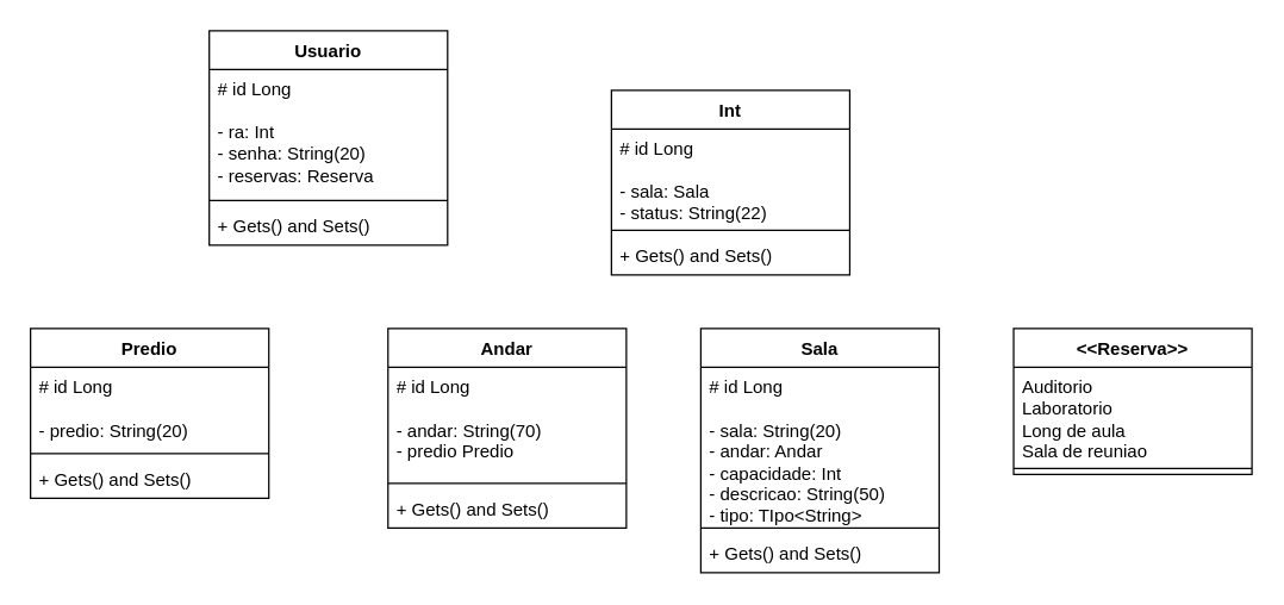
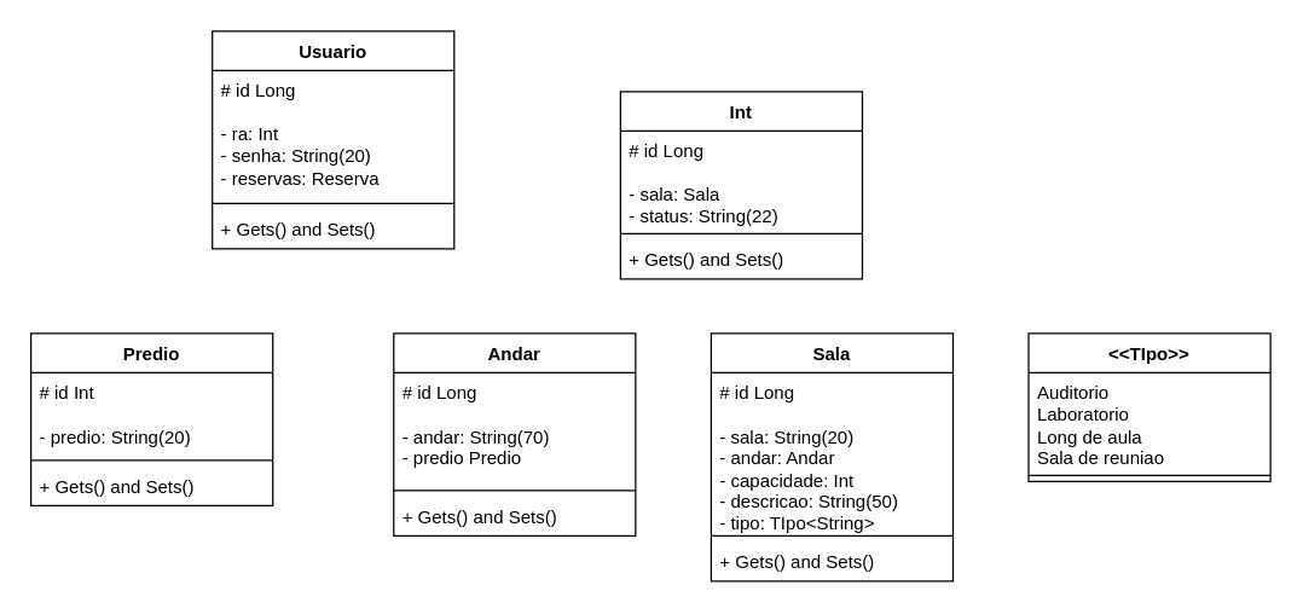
  <mxCell id="0" />
  <mxCell id="1" parent="0" />
  <mxCell id="2" value="Predio" style="swimlane;fontStyle=1;align=center;verticalAlign=top;childLayout=stackLayout;horizontal=1;startSize=26;horizontalStack=0;resizeParent=1;resizeParentMax=0;resizeLast=0;collapsible=1;marginBottom=0;whiteSpace=wrap;html=1;" parent="1" vertex="1"><mxGeometry x="20" y="220" width="160" height="114" as="geometry" /></mxCell>
- <mxCell id="3" value="# id Long&lt;div&gt;&lt;br&gt;&lt;/div&gt;&lt;div&gt;- predio: String(20)&lt;/div&gt;" style="text;strokeColor=none;fillColor=none;align=left;verticalAlign=top;spacingLeft=4;spacingRight=4;overflow=hidden;rotatable=0;points=[[0,0.5],[1,0.5]];portConstraint=eastwest;whiteSpace=wrap;html=1;" parent="2" vertex="1"><mxGeometry y="26" width="160" height="54" as="geometry" /></mxCell>
+ <mxCell id="3" value="# id Int&lt;div&gt;&lt;br&gt;&lt;/div&gt;&lt;div&gt;- predio: String(20)&lt;/div&gt;" style="text;strokeColor=none;fillColor=none;align=left;verticalAlign=top;spacingLeft=4;spacingRight=4;overflow=hidden;rotatable=0;points=[[0,0.5],[1,0.5]];portConstraint=eastwest;whiteSpace=wrap;html=1;" parent="2" vertex="1"><mxGeometry y="26" width="160" height="54" as="geometry" /></mxCell>
  <mxCell id="4" value="" style="line;strokeWidth=1;fillColor=none;align=left;verticalAlign=middle;spacingTop=-1;spacingLeft=3;spacingRight=3;rotatable=0;labelPosition=right;points=[];portConstraint=eastwest;strokeColor=inherit;" parent="2" vertex="1"><mxGeometry y="80" width="160" height="8" as="geometry" /></mxCell>
  <mxCell id="5" value="+ Gets() and Sets()" style="text;strokeColor=none;fillColor=none;align=left;verticalAlign=top;spacingLeft=4;spacingRight=4;overflow=hidden;rotatable=0;points=[[0,0.5],[1,0.5]];portConstraint=eastwest;whiteSpace=wrap;html=1;" parent="2" vertex="1"><mxGeometry y="88" width="160" height="26" as="geometry" /></mxCell>
  <mxCell id="6" value="Andar" style="swimlane;fontStyle=1;align=center;verticalAlign=top;childLayout=stackLayout;horizontal=1;startSize=26;horizontalStack=0;resizeParent=1;resizeParentMax=0;resizeLast=0;collapsible=1;marginBottom=0;whiteSpace=wrap;html=1;" parent="1" vertex="1"><mxGeometry x="260" y="220" width="160" height="134" as="geometry" /></mxCell>
  <mxCell id="7" value="&lt;div&gt;# id Long&lt;/div&gt;&lt;div&gt;&lt;br&gt;&lt;/div&gt;&lt;div&gt;- andar: String(70)&lt;/div&gt;&lt;div&gt;- predio Predio&lt;br&gt;&lt;/div&gt;" style="text;strokeColor=none;fillColor=none;align=left;verticalAlign=top;spacingLeft=4;spacingRight=4;overflow=hidden;rotatable=0;points=[[0,0.5],[1,0.5]];portConstraint=eastwest;whiteSpace=wrap;html=1;" parent="6" vertex="1"><mxGeometry y="26" width="160" height="74" as="geometry" /></mxCell>
  <mxCell id="8" value="" style="line;strokeWidth=1;fillColor=none;align=left;verticalAlign=middle;spacingTop=-1;spacingLeft=3;spacingRight=3;rotatable=0;labelPosition=right;points=[];portConstraint=eastwest;strokeColor=inherit;" parent="6" vertex="1"><mxGeometry y="100" width="160" height="8" as="geometry" /></mxCell>
  <mxCell id="9" value="+ Gets() and Sets()" style="text;strokeColor=none;fillColor=none;align=left;verticalAlign=top;spacingLeft=4;spacingRight=4;overflow=hidden;rotatable=0;points=[[0,0.5],[1,0.5]];portConstraint=eastwest;whiteSpace=wrap;html=1;" parent="6" vertex="1"><mxGeometry y="108" width="160" height="26" as="geometry" /></mxCell>
  <mxCell id="10" value="Sala" style="swimlane;fontStyle=1;align=center;verticalAlign=top;childLayout=stackLayout;horizontal=1;startSize=26;horizontalStack=0;resizeParent=1;resizeParentMax=0;resizeLast=0;collapsible=1;marginBottom=0;whiteSpace=wrap;html=1;" parent="1" vertex="1"><mxGeometry x="470" y="220" width="160" height="164" as="geometry" /></mxCell>
  <mxCell id="11" value="&lt;div&gt;# id Long&lt;br&gt;&lt;/div&gt;&lt;div&gt;&lt;br&gt;&lt;/div&gt;&lt;div&gt;- sala: String(20)&lt;span style=&quot;white-space: pre;&quot;&gt;&lt;/span&gt;&lt;span style=&quot;white-space: pre;&quot;&gt;&lt;/span&gt;&lt;span style=&quot;white-space: pre;&quot;&gt;&lt;/span&gt;&lt;br&gt;&lt;/div&gt;&lt;div&gt;- andar: Andar&lt;/div&gt;&lt;div&gt;- capacidade: Int&lt;br&gt;&lt;/div&gt;&lt;div&gt;- descricao: String(50)&lt;br&gt;&lt;/div&gt;&lt;div&gt;- tipo: TIpo&amp;lt;String&amp;gt;&lt;br&gt;&lt;/div&gt;" style="text;strokeColor=none;fillColor=none;align=left;verticalAlign=top;spacingLeft=4;spacingRight=4;overflow=hidden;rotatable=0;points=[[0,0.5],[1,0.5]];portConstraint=eastwest;whiteSpace=wrap;html=1;" parent="10" vertex="1"><mxGeometry y="26" width="160" height="104" as="geometry" /></mxCell>
  <mxCell id="12" value="" style="line;strokeWidth=1;fillColor=none;align=left;verticalAlign=middle;spacingTop=-1;spacingLeft=3;spacingRight=3;rotatable=0;labelPosition=right;points=[];portConstraint=eastwest;strokeColor=inherit;" parent="10" vertex="1"><mxGeometry y="130" width="160" height="8" as="geometry" /></mxCell>
  <mxCell id="13" value="+ Gets() and Sets()" style="text;strokeColor=none;fillColor=none;align=left;verticalAlign=top;spacingLeft=4;spacingRight=4;overflow=hidden;rotatable=0;points=[[0,0.5],[1,0.5]];portConstraint=eastwest;whiteSpace=wrap;html=1;" parent="10" vertex="1"><mxGeometry y="138" width="160" height="26" as="geometry" /></mxCell>
  <mxCell id="14" value="Int" style="swimlane;fontStyle=1;align=center;verticalAlign=top;childLayout=stackLayout;horizontal=1;startSize=26;horizontalStack=0;resizeParent=1;resizeParentMax=0;resizeLast=0;collapsible=1;marginBottom=0;whiteSpace=wrap;html=1;" parent="1" vertex="1"><mxGeometry x="410" y="60" width="160" height="124" as="geometry" /></mxCell>
  <mxCell id="15" value="# id Long&lt;div&gt;&lt;br&gt;&lt;/div&gt;&lt;div&gt;- sala: Sala&lt;br&gt;&lt;/div&gt;&lt;div&gt;- status: String(22)&lt;br&gt;&lt;/div&gt;" style="text;strokeColor=none;fillColor=none;align=left;verticalAlign=top;spacingLeft=4;spacingRight=4;overflow=hidden;rotatable=0;points=[[0,0.5],[1,0.5]];portConstraint=eastwest;whiteSpace=wrap;html=1;" parent="14" vertex="1"><mxGeometry y="26" width="160" height="64" as="geometry" /></mxCell>
  <mxCell id="16" value="" style="line;strokeWidth=1;fillColor=none;align=left;verticalAlign=middle;spacingTop=-1;spacingLeft=3;spacingRight=3;rotatable=0;labelPosition=right;points=[];portConstraint=eastwest;strokeColor=inherit;" parent="14" vertex="1"><mxGeometry y="90" width="160" height="8" as="geometry" /></mxCell>
  <mxCell id="17" value="+ Gets() and Sets()" style="text;strokeColor=none;fillColor=none;align=left;verticalAlign=top;spacingLeft=4;spacingRight=4;overflow=hidden;rotatable=0;points=[[0,0.5],[1,0.5]];portConstraint=eastwest;whiteSpace=wrap;html=1;" parent="14" vertex="1"><mxGeometry y="98" width="160" height="26" as="geometry" /></mxCell>
  <mxCell id="18" value="Usuario" style="swimlane;fontStyle=1;align=center;verticalAlign=top;childLayout=stackLayout;horizontal=1;startSize=26;horizontalStack=0;resizeParent=1;resizeParentMax=0;resizeLast=0;collapsible=1;marginBottom=0;whiteSpace=wrap;html=1;" parent="1" vertex="1"><mxGeometry x="140" y="20" width="160" height="144" as="geometry" /></mxCell>
  <mxCell id="19" value="# id Long&lt;div&gt;&lt;br&gt;&lt;/div&gt;&lt;div&gt;- ra: Int&lt;/div&gt;&lt;div&gt;- senha: String(20)&lt;br&gt;&lt;/div&gt;&lt;div&gt;- reservas: Reserva&lt;br&gt;&lt;/div&gt;&lt;div&gt;&lt;br&gt;&lt;/div&gt;" style="text;strokeColor=none;fillColor=none;align=left;verticalAlign=top;spacingLeft=4;spacingRight=4;overflow=hidden;rotatable=0;points=[[0,0.5],[1,0.5]];portConstraint=eastwest;whiteSpace=wrap;html=1;" parent="18" vertex="1"><mxGeometry y="26" width="160" height="84" as="geometry" /></mxCell>
  <mxCell id="20" value="" style="line;strokeWidth=1;fillColor=none;align=left;verticalAlign=middle;spacingTop=-1;spacingLeft=3;spacingRight=3;rotatable=0;labelPosition=right;points=[];portConstraint=eastwest;strokeColor=inherit;" parent="18" vertex="1"><mxGeometry y="110" width="160" height="8" as="geometry" /></mxCell>
  <mxCell id="21" value="+ Gets() and Sets()" style="text;strokeColor=none;fillColor=none;align=left;verticalAlign=top;spacingLeft=4;spacingRight=4;overflow=hidden;rotatable=0;points=[[0,0.5],[1,0.5]];portConstraint=eastwest;whiteSpace=wrap;html=1;" parent="18" vertex="1"><mxGeometry y="118" width="160" height="26" as="geometry" /></mxCell>
- <mxCell id="22" value="&amp;lt;&amp;lt;Reserva&amp;gt;&amp;gt;" style="swimlane;fontStyle=1;align=center;verticalAlign=top;childLayout=stackLayout;horizontal=1;startSize=26;horizontalStack=0;resizeParent=1;resizeParentMax=0;resizeLast=0;collapsible=1;marginBottom=0;whiteSpace=wrap;html=1;" vertex="1" parent="1"><mxGeometry x="680" y="220" width="160" height="98" as="geometry" /></mxCell>
+ <mxCell id="22" value="&amp;lt;&amp;lt;TIpo&amp;gt;&amp;gt;" style="swimlane;fontStyle=1;align=center;verticalAlign=top;childLayout=stackLayout;horizontal=1;startSize=26;horizontalStack=0;resizeParent=1;resizeParentMax=0;resizeLast=0;collapsible=1;marginBottom=0;whiteSpace=wrap;html=1;" vertex="1" parent="1"><mxGeometry x="680" y="220" width="160" height="98" as="geometry" /></mxCell>
  <mxCell id="23" value="&lt;div&gt;Auditorio&lt;/div&gt;&lt;div&gt;Laboratorio&lt;/div&gt;&lt;div&gt;Long de aula&lt;/div&gt;&lt;div&gt;Sala de reuniao&lt;br&gt;&lt;/div&gt;" style="text;strokeColor=none;fillColor=none;align=left;verticalAlign=top;spacingLeft=4;spacingRight=4;overflow=hidden;rotatable=0;points=[[0,0.5],[1,0.5]];portConstraint=eastwest;whiteSpace=wrap;html=1;" vertex="1" parent="22"><mxGeometry y="26" width="160" height="64" as="geometry" /></mxCell>
  <mxCell id="24" value="" style="line;strokeWidth=1;fillColor=none;align=left;verticalAlign=middle;spacingTop=-1;spacingLeft=3;spacingRight=3;rotatable=0;labelPosition=right;points=[];portConstraint=eastwest;strokeColor=inherit;" vertex="1" parent="22"><mxGeometry y="90" width="160" height="8" as="geometry" /></mxCell>
